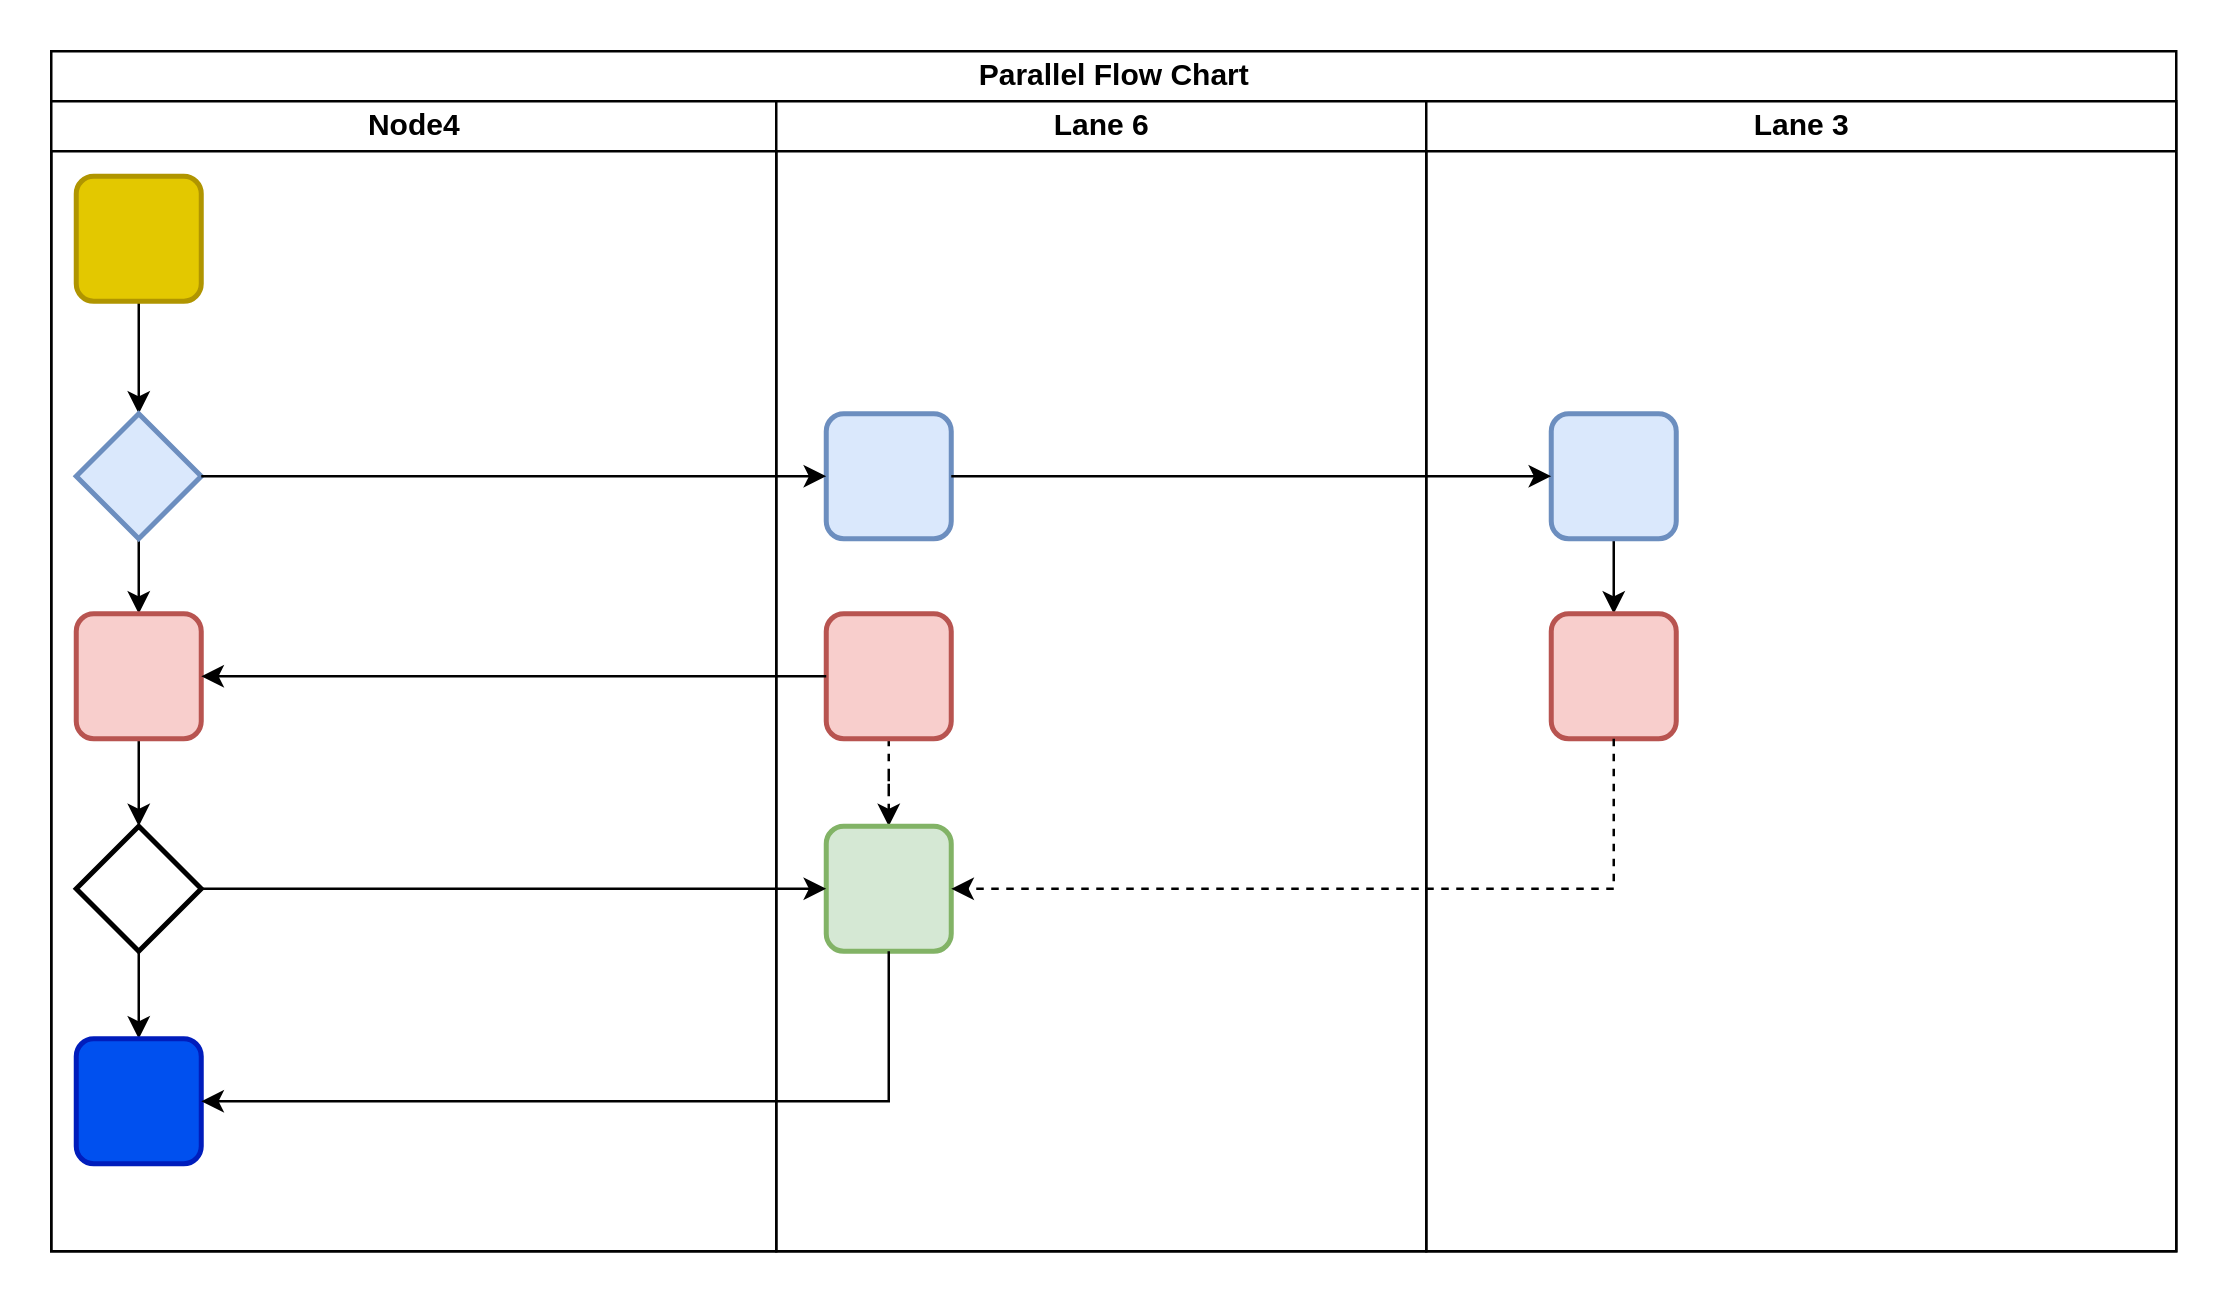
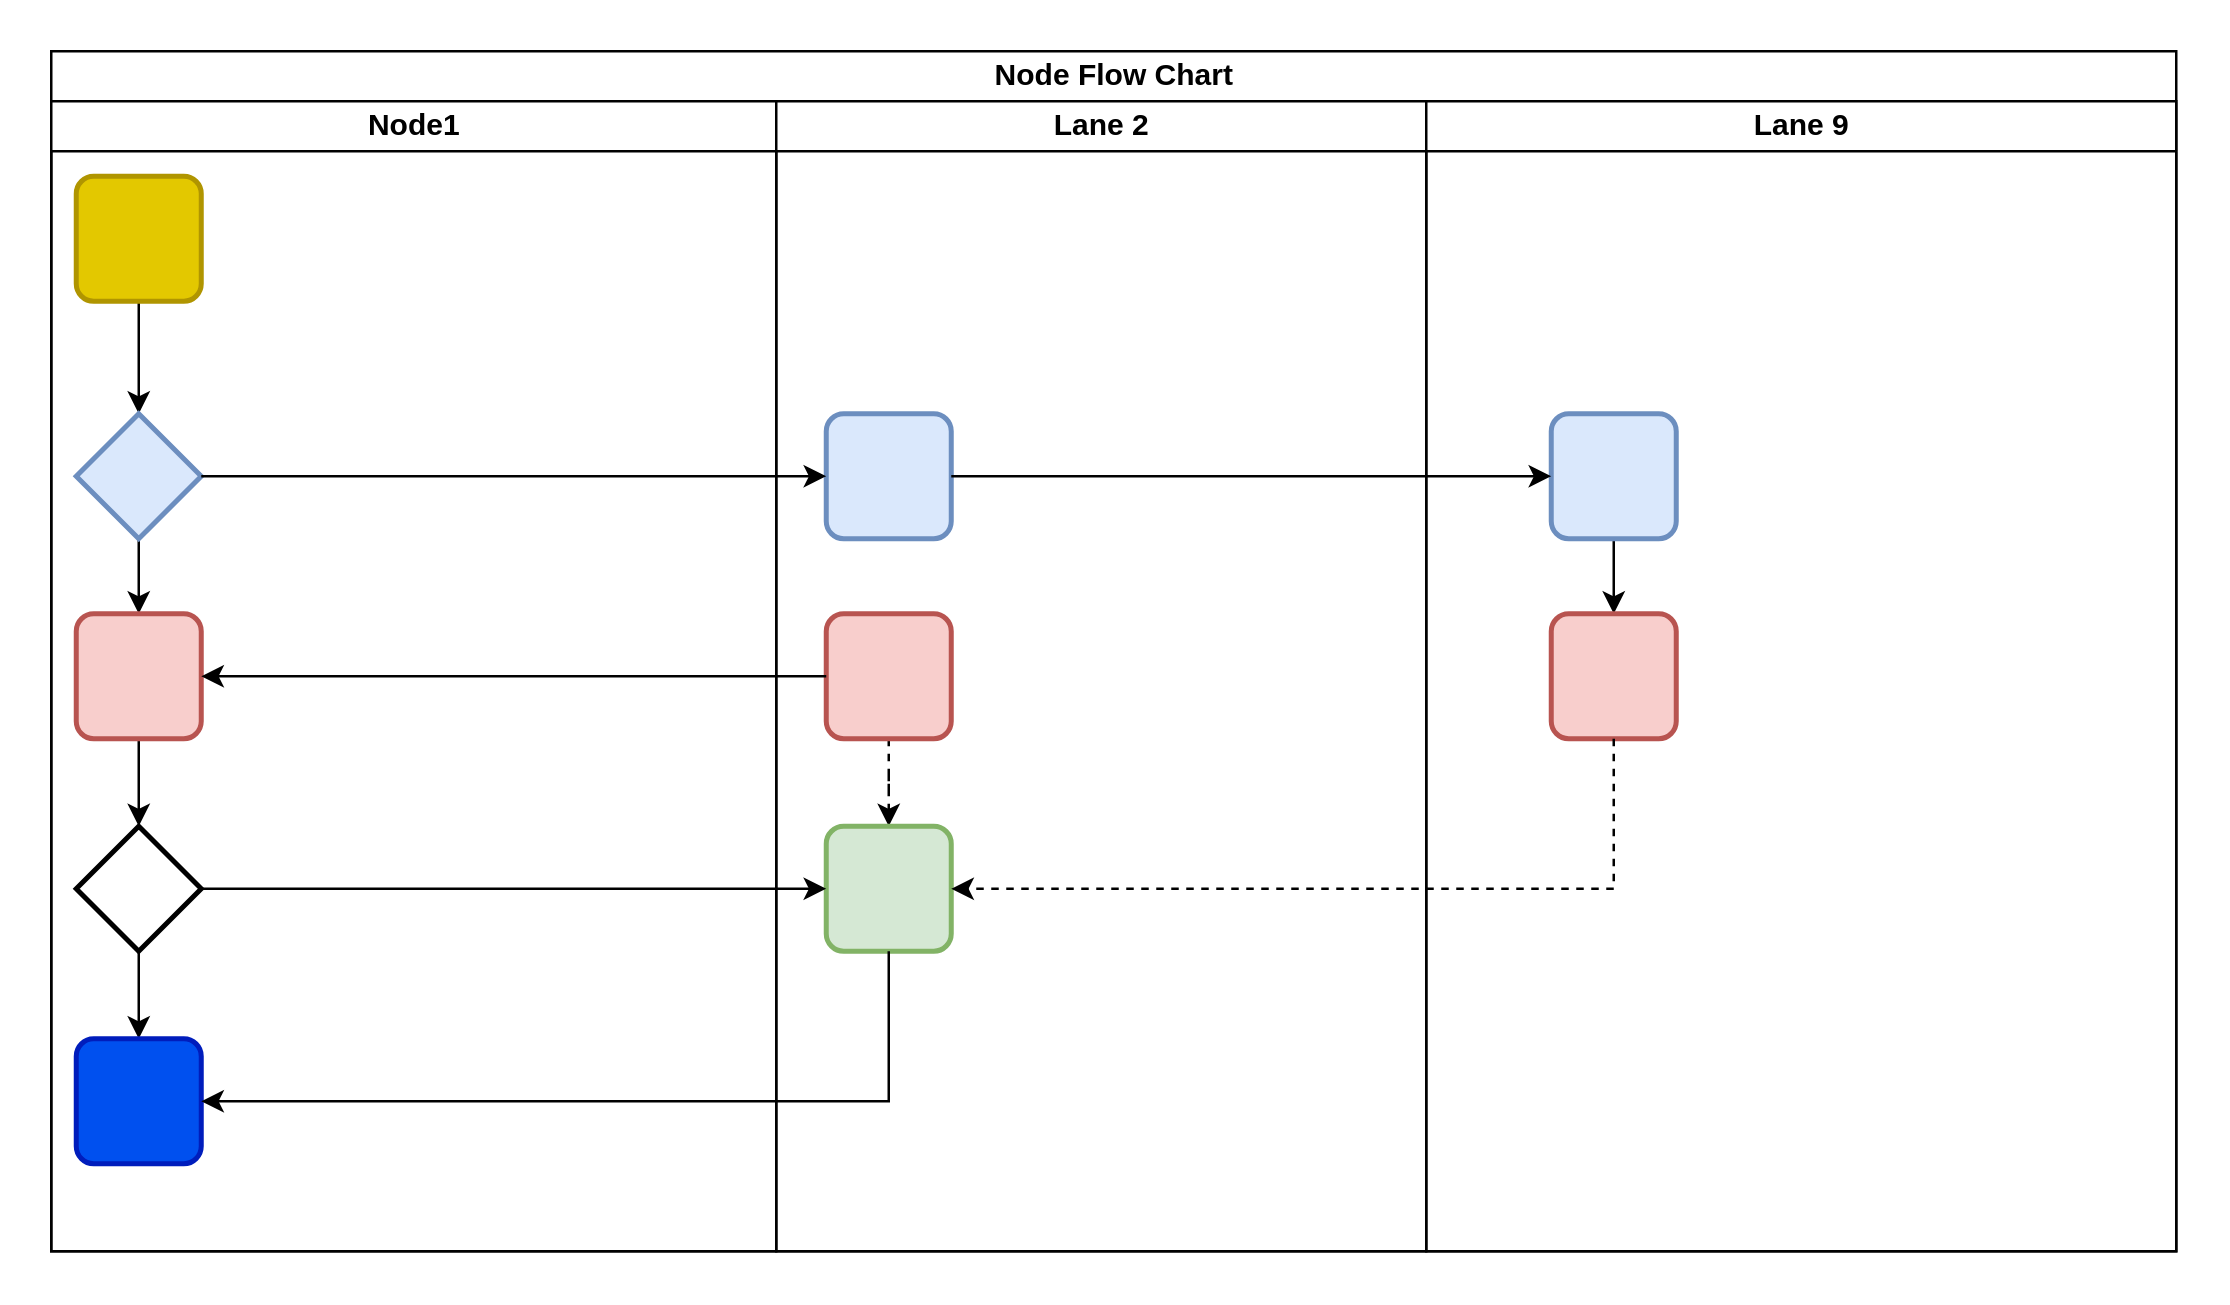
  <mxCell id="0" />
  <mxCell id="1" parent="0" />
- <mxCell id="2" value="Parallel Flow Chart" style="swimlane;html=1;childLayout=stackLayout;resizeParent=1;resizeParentMax=0;startSize=20;" parent="1" vertex="1"><mxGeometry x="20" y="20" width="850" height="480" as="geometry"><mxRectangle x="20" y="50" width="80" height="20" as="alternateBounds" /></mxGeometry></mxCell>
- <mxCell id="3" value="Node4" style="swimlane;html=1;startSize=20;" parent="2" vertex="1"><mxGeometry y="20" width="290" height="460" as="geometry" /></mxCell>
+ <mxCell id="2" value="Node Flow Chart" style="swimlane;html=1;childLayout=stackLayout;resizeParent=1;resizeParentMax=0;startSize=20;" parent="1" vertex="1"><mxGeometry x="20" y="20" width="850" height="480" as="geometry"><mxRectangle x="20" y="50" width="80" height="20" as="alternateBounds" /></mxGeometry></mxCell>
+ <mxCell id="3" value="Node1" style="swimlane;html=1;startSize=20;" parent="2" vertex="1"><mxGeometry y="20" width="290" height="460" as="geometry" /></mxCell>
  <mxCell id="4" style="edgeStyle=orthogonalEdgeStyle;rounded=0;orthogonalLoop=1;jettySize=auto;html=1;exitX=0.5;exitY=1;exitDx=0;exitDy=0;" parent="3" source="5" target="7" edge="1"><mxGeometry relative="1" as="geometry" /></mxCell>
  <mxCell id="5" value="" style="rounded=1;whiteSpace=wrap;html=1;absoluteArcSize=1;arcSize=14;strokeWidth=2;fillColor=#e3c800;strokeColor=#B09500;fontColor=#ffffff;" parent="3" vertex="1"><mxGeometry x="10" y="30" width="50" height="50" as="geometry" /></mxCell>
  <mxCell id="6" style="edgeStyle=orthogonalEdgeStyle;rounded=0;orthogonalLoop=1;jettySize=auto;html=1;" parent="3" source="7" target="11" edge="1"><mxGeometry relative="1" as="geometry" /></mxCell>
  <mxCell id="7" value="" style="strokeWidth=2;html=1;shape=mxgraph.flowchart.decision;whiteSpace=wrap;fillColor=#dae8fc;strokeColor=#6c8ebf;" parent="3" vertex="1"><mxGeometry x="10" y="125" width="50" height="50" as="geometry" /></mxCell>
  <mxCell id="8" style="edgeStyle=orthogonalEdgeStyle;rounded=0;orthogonalLoop=1;jettySize=auto;html=1;" parent="3" source="9" target="12" edge="1"><mxGeometry relative="1" as="geometry" /></mxCell>
  <mxCell id="9" value="" style="strokeWidth=2;html=1;shape=mxgraph.flowchart.decision;whiteSpace=wrap;" parent="3" vertex="1"><mxGeometry x="10" y="290" width="50" height="50" as="geometry" /></mxCell>
  <mxCell id="10" style="edgeStyle=orthogonalEdgeStyle;rounded=0;orthogonalLoop=1;jettySize=auto;html=1;entryX=0.5;entryY=0;entryDx=0;entryDy=0;entryPerimeter=0;" parent="3" source="11" target="9" edge="1"><mxGeometry relative="1" as="geometry" /></mxCell>
  <mxCell id="11" value="" style="rounded=1;whiteSpace=wrap;html=1;absoluteArcSize=1;arcSize=14;strokeWidth=2;fillColor=#f8cecc;strokeColor=#b85450;" parent="3" vertex="1"><mxGeometry x="10" y="205" width="50" height="50" as="geometry" /></mxCell>
  <mxCell id="12" value="" style="rounded=1;whiteSpace=wrap;html=1;absoluteArcSize=1;arcSize=14;strokeWidth=2;fillColor=#0050ef;strokeColor=#001DBC;fontColor=#ffffff;" parent="3" vertex="1"><mxGeometry x="10" y="375" width="50" height="50" as="geometry" /></mxCell>
- <mxCell id="13" value="Lane 6" style="swimlane;html=1;startSize=20;" parent="2" vertex="1"><mxGeometry x="290" y="20" width="260" height="460" as="geometry" /></mxCell>
+ <mxCell id="13" value="Lane 2" style="swimlane;html=1;startSize=20;" parent="2" vertex="1"><mxGeometry x="290" y="20" width="260" height="460" as="geometry" /></mxCell>
  <mxCell id="14" value="" style="rounded=1;whiteSpace=wrap;html=1;absoluteArcSize=1;arcSize=14;strokeWidth=2;fillColor=#dae8fc;strokeColor=#6c8ebf;" parent="13" vertex="1"><mxGeometry x="20" y="125" width="50" height="50" as="geometry" /></mxCell>
  <mxCell id="15" style="edgeStyle=orthogonalEdgeStyle;rounded=0;orthogonalLoop=1;jettySize=auto;html=1;entryX=0.5;entryY=0;entryDx=0;entryDy=0;dashed=1;" parent="13" source="16" target="17" edge="1"><mxGeometry relative="1" as="geometry" /></mxCell>
  <mxCell id="16" value="" style="rounded=1;whiteSpace=wrap;html=1;absoluteArcSize=1;arcSize=14;strokeWidth=2;fillColor=#f8cecc;strokeColor=#b85450;" parent="13" vertex="1"><mxGeometry x="20" y="205" width="50" height="50" as="geometry" /></mxCell>
  <mxCell id="17" value="" style="rounded=1;whiteSpace=wrap;html=1;absoluteArcSize=1;arcSize=14;strokeWidth=2;fillColor=#d5e8d4;strokeColor=#82b366;" parent="13" vertex="1"><mxGeometry x="20" y="290" width="50" height="50" as="geometry" /></mxCell>
- <mxCell id="18" value="Lane 3" style="swimlane;html=1;startSize=20;" parent="2" vertex="1"><mxGeometry x="550" y="20" width="300" height="460" as="geometry" /></mxCell>
+ <mxCell id="18" value="Lane 9" style="swimlane;html=1;startSize=20;" parent="2" vertex="1"><mxGeometry x="550" y="20" width="300" height="460" as="geometry" /></mxCell>
  <mxCell id="19" value="" style="edgeStyle=orthogonalEdgeStyle;rounded=0;orthogonalLoop=1;jettySize=auto;html=1;" parent="18" source="20" target="21" edge="1"><mxGeometry relative="1" as="geometry" /></mxCell>
  <mxCell id="20" value="" style="rounded=1;whiteSpace=wrap;html=1;absoluteArcSize=1;arcSize=14;strokeWidth=2;fillColor=#dae8fc;strokeColor=#6c8ebf;" parent="18" vertex="1"><mxGeometry x="50" y="125" width="50" height="50" as="geometry" /></mxCell>
  <mxCell id="21" value="" style="rounded=1;whiteSpace=wrap;html=1;absoluteArcSize=1;arcSize=14;strokeWidth=2;fillColor=#f8cecc;strokeColor=#b85450;" parent="18" vertex="1"><mxGeometry x="50" y="205" width="50" height="50" as="geometry" /></mxCell>
  <mxCell id="22" value="" style="edgeStyle=orthogonalEdgeStyle;rounded=0;orthogonalLoop=1;jettySize=auto;html=1;" parent="2" source="7" target="14" edge="1"><mxGeometry relative="1" as="geometry" /></mxCell>
  <mxCell id="23" style="edgeStyle=orthogonalEdgeStyle;rounded=0;orthogonalLoop=1;jettySize=auto;html=1;" parent="2" source="16" target="11" edge="1"><mxGeometry relative="1" as="geometry" /></mxCell>
  <mxCell id="24" value="" style="edgeStyle=orthogonalEdgeStyle;rounded=0;orthogonalLoop=1;jettySize=auto;html=1;entryX=0;entryY=0.5;entryDx=0;entryDy=0;" parent="2" source="9" target="17" edge="1"><mxGeometry relative="1" as="geometry"><mxPoint x="140" y="335" as="targetPoint" /></mxGeometry></mxCell>
  <mxCell id="25" style="edgeStyle=orthogonalEdgeStyle;rounded=0;orthogonalLoop=1;jettySize=auto;html=1;entryX=1;entryY=0.5;entryDx=0;entryDy=0;" parent="2" source="17" target="12" edge="1"><mxGeometry relative="1" as="geometry"><Array as="points"><mxPoint x="335" y="420" /></Array></mxGeometry></mxCell>
  <mxCell id="26" style="edgeStyle=orthogonalEdgeStyle;rounded=0;orthogonalLoop=1;jettySize=auto;html=1;" parent="2" source="14" target="20" edge="1"><mxGeometry relative="1" as="geometry" /></mxCell>
  <mxCell id="27" style="edgeStyle=orthogonalEdgeStyle;rounded=0;orthogonalLoop=1;jettySize=auto;html=1;entryX=1;entryY=0.5;entryDx=0;entryDy=0;dashed=1;" parent="2" source="21" target="17" edge="1"><mxGeometry relative="1" as="geometry"><Array as="points"><mxPoint x="625" y="335" /></Array></mxGeometry></mxCell>
